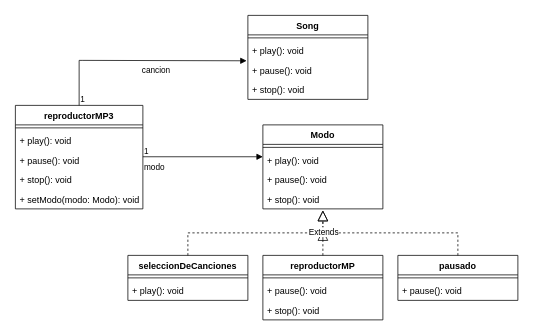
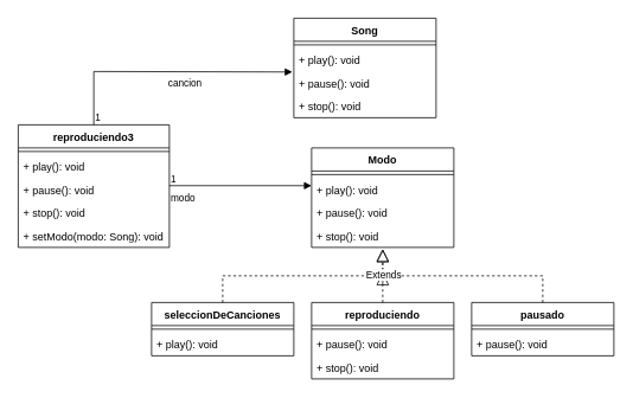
  <mxCell id="0" />
  <mxCell id="1" parent="0" />
  <mxCell id="2" value="&lt;div&gt;&lt;span style=&quot;background-color: transparent; color: light-dark(rgb(0, 0, 0), rgb(255, 255, 255));&quot;&gt;Modo&lt;/span&gt;&lt;/div&gt;" style="swimlane;fontStyle=1;align=center;verticalAlign=top;childLayout=stackLayout;horizontal=1;startSize=26;horizontalStack=0;resizeParent=1;resizeParentMax=0;resizeLast=0;collapsible=1;marginBottom=0;whiteSpace=wrap;html=1;" vertex="1" parent="1"><mxGeometry x="350" y="166" width="160" height="112" as="geometry" /></mxCell>
  <mxCell id="3" value="" style="line;strokeWidth=1;fillColor=none;align=left;verticalAlign=middle;spacingTop=-1;spacingLeft=3;spacingRight=3;rotatable=0;labelPosition=right;points=[];portConstraint=eastwest;strokeColor=inherit;" vertex="1" parent="2"><mxGeometry y="26" width="160" height="8" as="geometry" /></mxCell>
  <mxCell id="4" value="+ play(): void" style="text;strokeColor=none;fillColor=none;align=left;verticalAlign=top;spacingLeft=4;spacingRight=4;overflow=hidden;rotatable=0;points=[[0,0.5],[1,0.5]];portConstraint=eastwest;whiteSpace=wrap;html=1;" vertex="1" parent="2"><mxGeometry y="34" width="160" height="26" as="geometry" /></mxCell>
  <mxCell id="5" value="+ pause(): void" style="text;strokeColor=none;fillColor=none;align=left;verticalAlign=top;spacingLeft=4;spacingRight=4;overflow=hidden;rotatable=0;points=[[0,0.5],[1,0.5]];portConstraint=eastwest;whiteSpace=wrap;html=1;" vertex="1" parent="2"><mxGeometry y="60" width="160" height="26" as="geometry" /></mxCell>
  <mxCell id="6" value="+ stop(): void" style="text;strokeColor=none;fillColor=none;align=left;verticalAlign=top;spacingLeft=4;spacingRight=4;overflow=hidden;rotatable=0;points=[[0,0.5],[1,0.5]];portConstraint=eastwest;whiteSpace=wrap;html=1;" vertex="1" parent="2"><mxGeometry y="86" width="160" height="26" as="geometry" /></mxCell>
  <mxCell id="7" value="Song" style="swimlane;fontStyle=1;align=center;verticalAlign=top;childLayout=stackLayout;horizontal=1;startSize=26;horizontalStack=0;resizeParent=1;resizeParentMax=0;resizeLast=0;collapsible=1;marginBottom=0;whiteSpace=wrap;html=1;" vertex="1" parent="1"><mxGeometry x="330" y="20" width="160" height="112" as="geometry" /></mxCell>
  <mxCell id="8" value="" style="line;strokeWidth=1;fillColor=none;align=left;verticalAlign=middle;spacingTop=-1;spacingLeft=3;spacingRight=3;rotatable=0;labelPosition=right;points=[];portConstraint=eastwest;strokeColor=inherit;" vertex="1" parent="7"><mxGeometry y="26" width="160" height="8" as="geometry" /></mxCell>
  <mxCell id="9" value="+ play(): void" style="text;strokeColor=none;fillColor=none;align=left;verticalAlign=top;spacingLeft=4;spacingRight=4;overflow=hidden;rotatable=0;points=[[0,0.5],[1,0.5]];portConstraint=eastwest;whiteSpace=wrap;html=1;" vertex="1" parent="7"><mxGeometry y="34" width="160" height="26" as="geometry" /></mxCell>
  <mxCell id="10" value="+ pause(): void" style="text;strokeColor=none;fillColor=none;align=left;verticalAlign=top;spacingLeft=4;spacingRight=4;overflow=hidden;rotatable=0;points=[[0,0.5],[1,0.5]];portConstraint=eastwest;whiteSpace=wrap;html=1;" vertex="1" parent="7"><mxGeometry y="60" width="160" height="26" as="geometry" /></mxCell>
  <mxCell id="11" value="+ stop(): void" style="text;strokeColor=none;fillColor=none;align=left;verticalAlign=top;spacingLeft=4;spacingRight=4;overflow=hidden;rotatable=0;points=[[0,0.5],[1,0.5]];portConstraint=eastwest;whiteSpace=wrap;html=1;" vertex="1" parent="7"><mxGeometry y="86" width="160" height="26" as="geometry" /></mxCell>
- <mxCell id="12" value="reproductorMP3" style="swimlane;fontStyle=1;align=center;verticalAlign=top;childLayout=stackLayout;horizontal=1;startSize=26;horizontalStack=0;resizeParent=1;resizeParentMax=0;resizeLast=0;collapsible=1;marginBottom=0;whiteSpace=wrap;html=1;" vertex="1" parent="1"><mxGeometry x="20" y="140" width="170" height="138" as="geometry" /></mxCell>
+ <mxCell id="12" value="reproduciendo3" style="swimlane;fontStyle=1;align=center;verticalAlign=top;childLayout=stackLayout;horizontal=1;startSize=26;horizontalStack=0;resizeParent=1;resizeParentMax=0;resizeLast=0;collapsible=1;marginBottom=0;whiteSpace=wrap;html=1;" vertex="1" parent="1"><mxGeometry x="20" y="140" width="170" height="138" as="geometry" /></mxCell>
  <mxCell id="13" value="" style="line;strokeWidth=1;fillColor=none;align=left;verticalAlign=middle;spacingTop=-1;spacingLeft=3;spacingRight=3;rotatable=0;labelPosition=right;points=[];portConstraint=eastwest;strokeColor=inherit;" vertex="1" parent="12"><mxGeometry y="26" width="170" height="8" as="geometry" /></mxCell>
  <mxCell id="14" value="+ play(): void" style="text;strokeColor=none;fillColor=none;align=left;verticalAlign=top;spacingLeft=4;spacingRight=4;overflow=hidden;rotatable=0;points=[[0,0.5],[1,0.5]];portConstraint=eastwest;whiteSpace=wrap;html=1;" vertex="1" parent="12"><mxGeometry y="34" width="170" height="26" as="geometry" /></mxCell>
  <mxCell id="15" value="+ pause(): void" style="text;strokeColor=none;fillColor=none;align=left;verticalAlign=top;spacingLeft=4;spacingRight=4;overflow=hidden;rotatable=0;points=[[0,0.5],[1,0.5]];portConstraint=eastwest;whiteSpace=wrap;html=1;" vertex="1" parent="12"><mxGeometry y="60" width="170" height="26" as="geometry" /></mxCell>
  <mxCell id="16" value="+ stop(): void" style="text;strokeColor=none;fillColor=none;align=left;verticalAlign=top;spacingLeft=4;spacingRight=4;overflow=hidden;rotatable=0;points=[[0,0.5],[1,0.5]];portConstraint=eastwest;whiteSpace=wrap;html=1;" vertex="1" parent="12"><mxGeometry y="86" width="170" height="26" as="geometry" /></mxCell>
- <mxCell id="17" value="+ setModo(modo: Modo): void" style="text;strokeColor=none;fillColor=none;align=left;verticalAlign=top;spacingLeft=4;spacingRight=4;overflow=hidden;rotatable=0;points=[[0,0.5],[1,0.5]];portConstraint=eastwest;whiteSpace=wrap;html=1;" vertex="1" parent="12"><mxGeometry y="112" width="170" height="26" as="geometry" /></mxCell>
+ <mxCell id="17" value="+ setModo(modo: Song): void" style="text;strokeColor=none;fillColor=none;align=left;verticalAlign=top;spacingLeft=4;spacingRight=4;overflow=hidden;rotatable=0;points=[[0,0.5],[1,0.5]];portConstraint=eastwest;whiteSpace=wrap;html=1;" vertex="1" parent="12"><mxGeometry y="112" width="170" height="26" as="geometry" /></mxCell>
  <mxCell id="18" value="modo" style="endArrow=block;endFill=1;html=1;edgeStyle=orthogonalEdgeStyle;align=left;verticalAlign=top;rounded=0;" edge="1" parent="1"><mxGeometry x="-1" relative="1" as="geometry"><mxPoint x="190" y="208.5" as="sourcePoint" /><mxPoint x="350" y="208.5" as="targetPoint" /></mxGeometry></mxCell>
  <mxCell id="19" value="1" style="edgeLabel;resizable=0;html=1;align=left;verticalAlign=bottom;" connectable="0" vertex="1" parent="18"><mxGeometry x="-1" relative="1" as="geometry" /></mxCell>
  <mxCell id="20" value="seleccionDeCanciones" style="swimlane;fontStyle=1;align=center;verticalAlign=top;childLayout=stackLayout;horizontal=1;startSize=26;horizontalStack=0;resizeParent=1;resizeParentMax=0;resizeLast=0;collapsible=1;marginBottom=0;whiteSpace=wrap;html=1;" vertex="1" parent="1"><mxGeometry x="170" y="340" width="160" height="60" as="geometry" /></mxCell>
  <mxCell id="21" value="" style="line;strokeWidth=1;fillColor=none;align=left;verticalAlign=middle;spacingTop=-1;spacingLeft=3;spacingRight=3;rotatable=0;labelPosition=right;points=[];portConstraint=eastwest;strokeColor=inherit;" vertex="1" parent="20"><mxGeometry y="26" width="160" height="8" as="geometry" /></mxCell>
  <mxCell id="22" value="+ play(): void" style="text;strokeColor=none;fillColor=none;align=left;verticalAlign=top;spacingLeft=4;spacingRight=4;overflow=hidden;rotatable=0;points=[[0,0.5],[1,0.5]];portConstraint=eastwest;whiteSpace=wrap;html=1;" vertex="1" parent="20"><mxGeometry y="34" width="160" height="26" as="geometry" /></mxCell>
- <mxCell id="23" value="reproductorMP" style="swimlane;fontStyle=1;align=center;verticalAlign=top;childLayout=stackLayout;horizontal=1;startSize=26;horizontalStack=0;resizeParent=1;resizeParentMax=0;resizeLast=0;collapsible=1;marginBottom=0;whiteSpace=wrap;html=1;" vertex="1" parent="1"><mxGeometry x="350" y="340" width="160" height="86" as="geometry" /></mxCell>
+ <mxCell id="23" value="reproduciendo" style="swimlane;fontStyle=1;align=center;verticalAlign=top;childLayout=stackLayout;horizontal=1;startSize=26;horizontalStack=0;resizeParent=1;resizeParentMax=0;resizeLast=0;collapsible=1;marginBottom=0;whiteSpace=wrap;html=1;" vertex="1" parent="1"><mxGeometry x="350" y="340" width="160" height="86" as="geometry" /></mxCell>
  <mxCell id="24" value="" style="line;strokeWidth=1;fillColor=none;align=left;verticalAlign=middle;spacingTop=-1;spacingLeft=3;spacingRight=3;rotatable=0;labelPosition=right;points=[];portConstraint=eastwest;strokeColor=inherit;" vertex="1" parent="23"><mxGeometry y="26" width="160" height="8" as="geometry" /></mxCell>
  <mxCell id="25" value="+ pause(): void" style="text;strokeColor=none;fillColor=none;align=left;verticalAlign=top;spacingLeft=4;spacingRight=4;overflow=hidden;rotatable=0;points=[[0,0.5],[1,0.5]];portConstraint=eastwest;whiteSpace=wrap;html=1;" vertex="1" parent="23"><mxGeometry y="34" width="160" height="26" as="geometry" /></mxCell>
  <mxCell id="26" value="+ stop(): void" style="text;strokeColor=none;fillColor=none;align=left;verticalAlign=top;spacingLeft=4;spacingRight=4;overflow=hidden;rotatable=0;points=[[0,0.5],[1,0.5]];portConstraint=eastwest;whiteSpace=wrap;html=1;" vertex="1" parent="23"><mxGeometry y="60" width="160" height="26" as="geometry" /></mxCell>
  <mxCell id="27" value="pausado" style="swimlane;fontStyle=1;align=center;verticalAlign=top;childLayout=stackLayout;horizontal=1;startSize=26;horizontalStack=0;resizeParent=1;resizeParentMax=0;resizeLast=0;collapsible=1;marginBottom=0;whiteSpace=wrap;html=1;" vertex="1" parent="1"><mxGeometry x="530" y="340" width="160" height="60" as="geometry" /></mxCell>
  <mxCell id="28" value="" style="line;strokeWidth=1;fillColor=none;align=left;verticalAlign=middle;spacingTop=-1;spacingLeft=3;spacingRight=3;rotatable=0;labelPosition=right;points=[];portConstraint=eastwest;strokeColor=inherit;" vertex="1" parent="27"><mxGeometry y="26" width="160" height="8" as="geometry" /></mxCell>
  <mxCell id="29" value="+ pause(): void" style="text;strokeColor=none;fillColor=none;align=left;verticalAlign=top;spacingLeft=4;spacingRight=4;overflow=hidden;rotatable=0;points=[[0,0.5],[1,0.5]];portConstraint=eastwest;whiteSpace=wrap;html=1;" vertex="1" parent="27"><mxGeometry y="34" width="160" height="26" as="geometry" /></mxCell>
  <mxCell id="30" value="" style="endArrow=block;dashed=1;endFill=0;endSize=12;html=1;rounded=0;entryX=0.5;entryY=1.077;entryDx=0;entryDy=0;entryPerimeter=0;exitX=0.5;exitY=0;exitDx=0;exitDy=0;" edge="1" parent="1" source="20"><mxGeometry width="160" relative="1" as="geometry"><mxPoint x="290" y="300" as="sourcePoint" /><mxPoint x="430" y="306.002" as="targetPoint" /><Array as="points"><mxPoint x="250" y="310" /><mxPoint x="430" y="310" /></Array></mxGeometry></mxCell>
  <mxCell id="31" value="" style="endArrow=block;dashed=1;endFill=0;endSize=12;html=1;rounded=0;exitX=0.5;exitY=0;exitDx=0;exitDy=0;" edge="1" parent="1" source="27"><mxGeometry width="160" relative="1" as="geometry"><mxPoint x="630" y="310" as="sourcePoint" /><mxPoint x="430" y="280" as="targetPoint" /><Array as="points"><mxPoint x="610" y="310" /><mxPoint x="430" y="310" /></Array></mxGeometry></mxCell>
  <mxCell id="32" value="" style="endArrow=block;dashed=1;endFill=0;endSize=12;html=1;rounded=0;exitX=0.5;exitY=0;exitDx=0;exitDy=0;" edge="1" parent="1" source="23"><mxGeometry width="160" relative="1" as="geometry"><mxPoint x="450" y="330" as="sourcePoint" /><mxPoint x="430" y="280" as="targetPoint" /><Array as="points" /></mxGeometry></mxCell>
  <mxCell id="33" value="Extends" style="edgeLabel;html=1;align=center;verticalAlign=middle;resizable=0;points=[];" vertex="1" connectable="0" parent="32"><mxGeometry x="0.024" relative="1" as="geometry"><mxPoint y="-1" as="offset" /></mxGeometry></mxCell>
  <mxCell id="34" value="cancion" style="endArrow=block;endFill=1;html=1;edgeStyle=orthogonalEdgeStyle;align=left;verticalAlign=top;rounded=0;exitX=0.5;exitY=0;exitDx=0;exitDy=0;entryX=-0.01;entryY=0.021;entryDx=0;entryDy=0;entryPerimeter=0;" edge="1" parent="1" source="12" target="10"><mxGeometry relative="1" as="geometry"><mxPoint x="100" y="70" as="sourcePoint" /><mxPoint x="310" y="90" as="targetPoint" /><Array as="points"><mxPoint x="110" y="80" /><mxPoint x="300" y="80" /></Array></mxGeometry></mxCell>
  <mxCell id="35" value="1" style="edgeLabel;resizable=0;html=1;align=left;verticalAlign=bottom;" connectable="0" vertex="1" parent="34"><mxGeometry x="-1" relative="1" as="geometry" /></mxCell>
